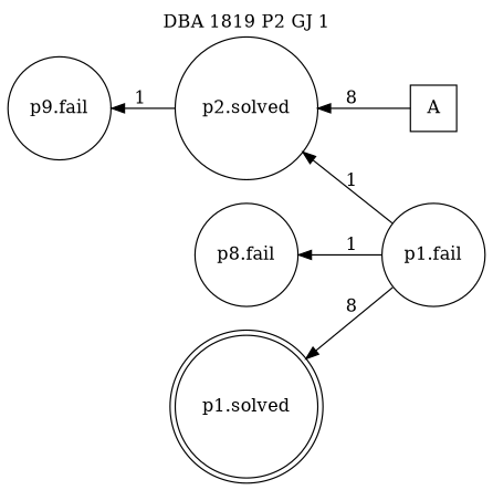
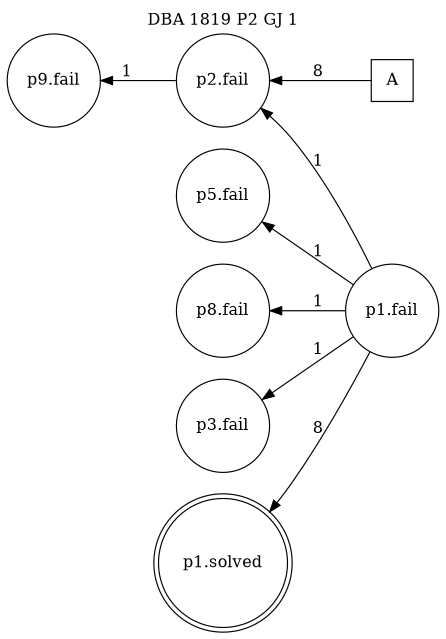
  digraph {
    label=" DBA 1819 P2 GJ 1 "
    labelloc=tl
    rankdir=RL
    node [shape=circle]
    n1 [label=A shape=square]
-   n2 [label="p2.solved"]
+   n2 [label="p2.fail"]
    n3 [label="p1.fail"]
+   n4 [label="p5.fail"]
    n5 [label="p8.fail"]
+   n6 [label="p3.fail"]
    n7 [label="p1.solved" shape=doublecircle]
    n8 [label="p9.fail"]
    n1 -> n2 [label=8]
    n2 -> n8 [label=1]
    n3 -> n2 [label=1]
+   n3 -> n4 [label=1]
    n3 -> n5 [label=1]
+   n3 -> n6 [label=1]
    n3 -> n7 [label=8]
  }
